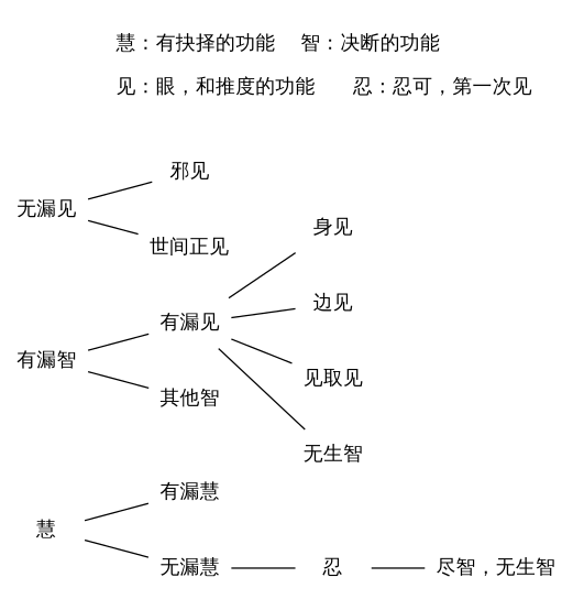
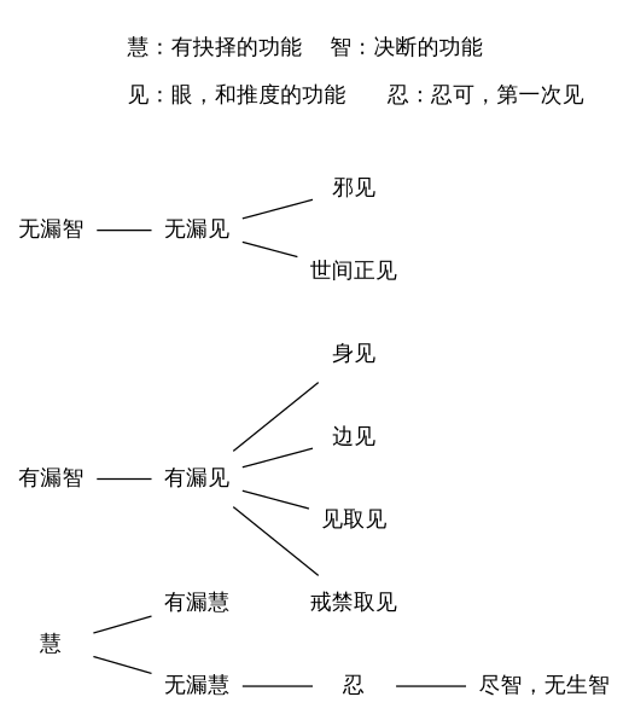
  graph {
    fontname="Patrick Hand"
    label="\n            慧：有抉择的功能    智：决断的功能\l\n            见：眼，和推度的功能      忍：忍可，第一次见\l\n            "
    labelloc=t
    rankdir=LR
    splines=false
    node [fontname="Patrick Hand" shape=none]
    edge [fontname="Patrick Hand"]
    "慧"
    "有漏慧"
    "无漏慧"
    "忍"
    "有漏智"
    "有漏见"
-   "其他智"
    "尽智，无生智"
+   "无漏智"
    "无漏见"
    "身见"
    "边见"
    "见取见"
-   "戒禁取见" [label="无生智"]
+   "戒禁取见"
    "邪见"
    "世间正见"
    "慧" -- "有漏慧"
    "慧" -- "无漏慧"
    "无漏慧" -- "忍"
    "忍" -- "尽智，无生智"
    "有漏智" -- "有漏见"
-   "有漏智" -- "其他智"
    "有漏见" -- "身见"
    "有漏见" -- "边见"
    "有漏见" -- "见取见"
    "有漏见" -- "戒禁取见"
+   "无漏智" -- "无漏见"
    "无漏见" -- "邪见"
    "无漏见" -- "世间正见"
  }
